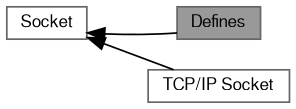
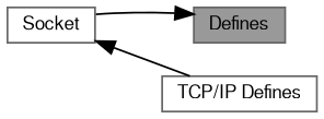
  digraph {
    rankdir=LR
    node [color=grey40 fillcolor=white fontname=FreeSans fontsize=10 shape=box style=filled]
    edge [dir=back fontname=FreeSans fontsize=10 labelfontname=FreeSans labelfontsize=10 shape=plaintext style=solid]
-   n1 [height=0.2 label="TCP/IP Socket" width=0.4]
+   n1 [height=0.2 label="TCP/IP Defines" width=0.4]
    n2 [color=gray40 fillcolor=grey60 fontcolor=black height=0.2 label=Defines width=0.4]
    n3 [height=0.2 label=Socket width=0.4]
    n3 -> n1
-   n3 -> n2
+   n2 -> n3
  }
